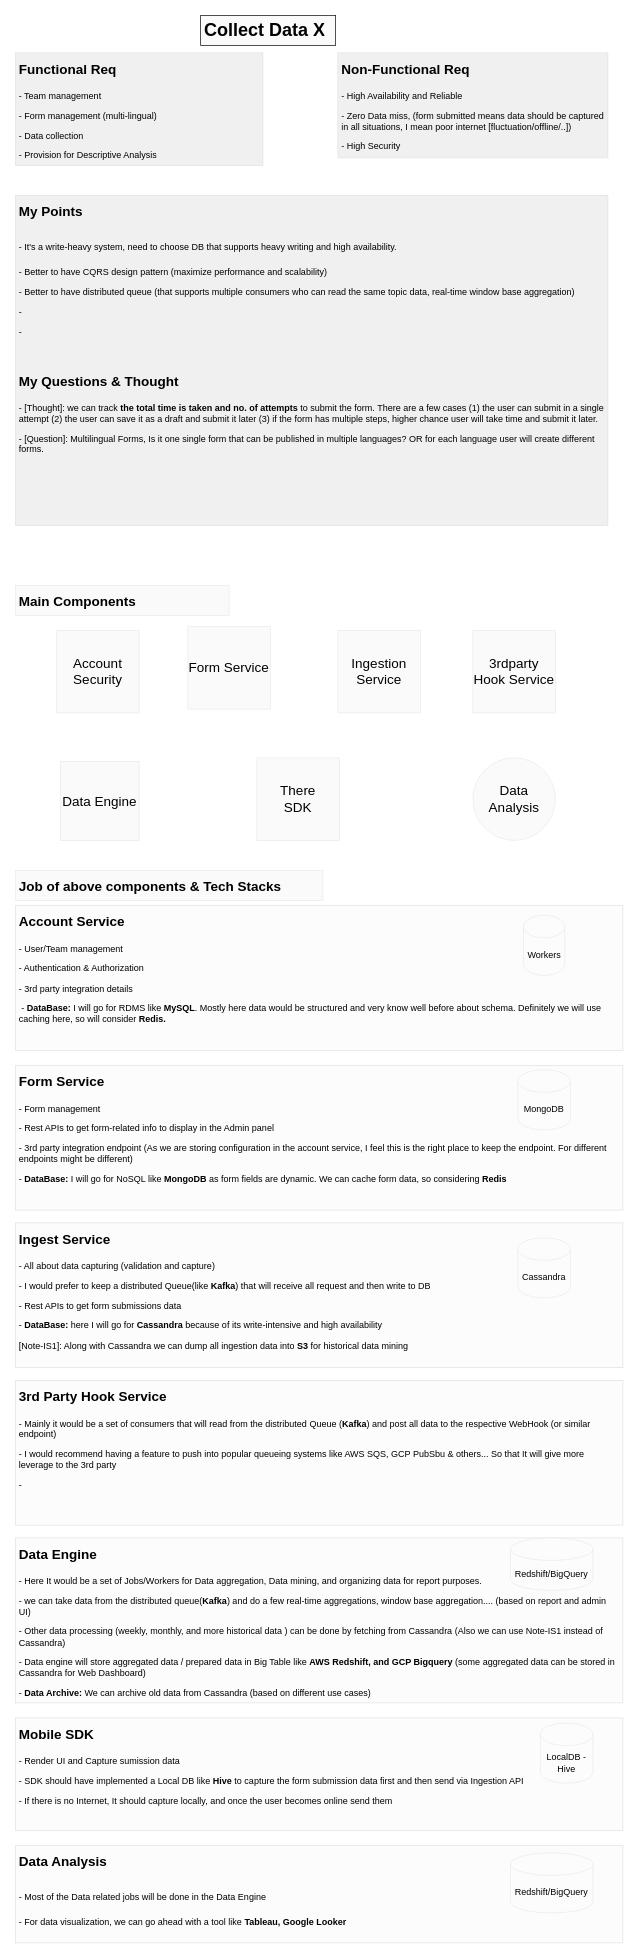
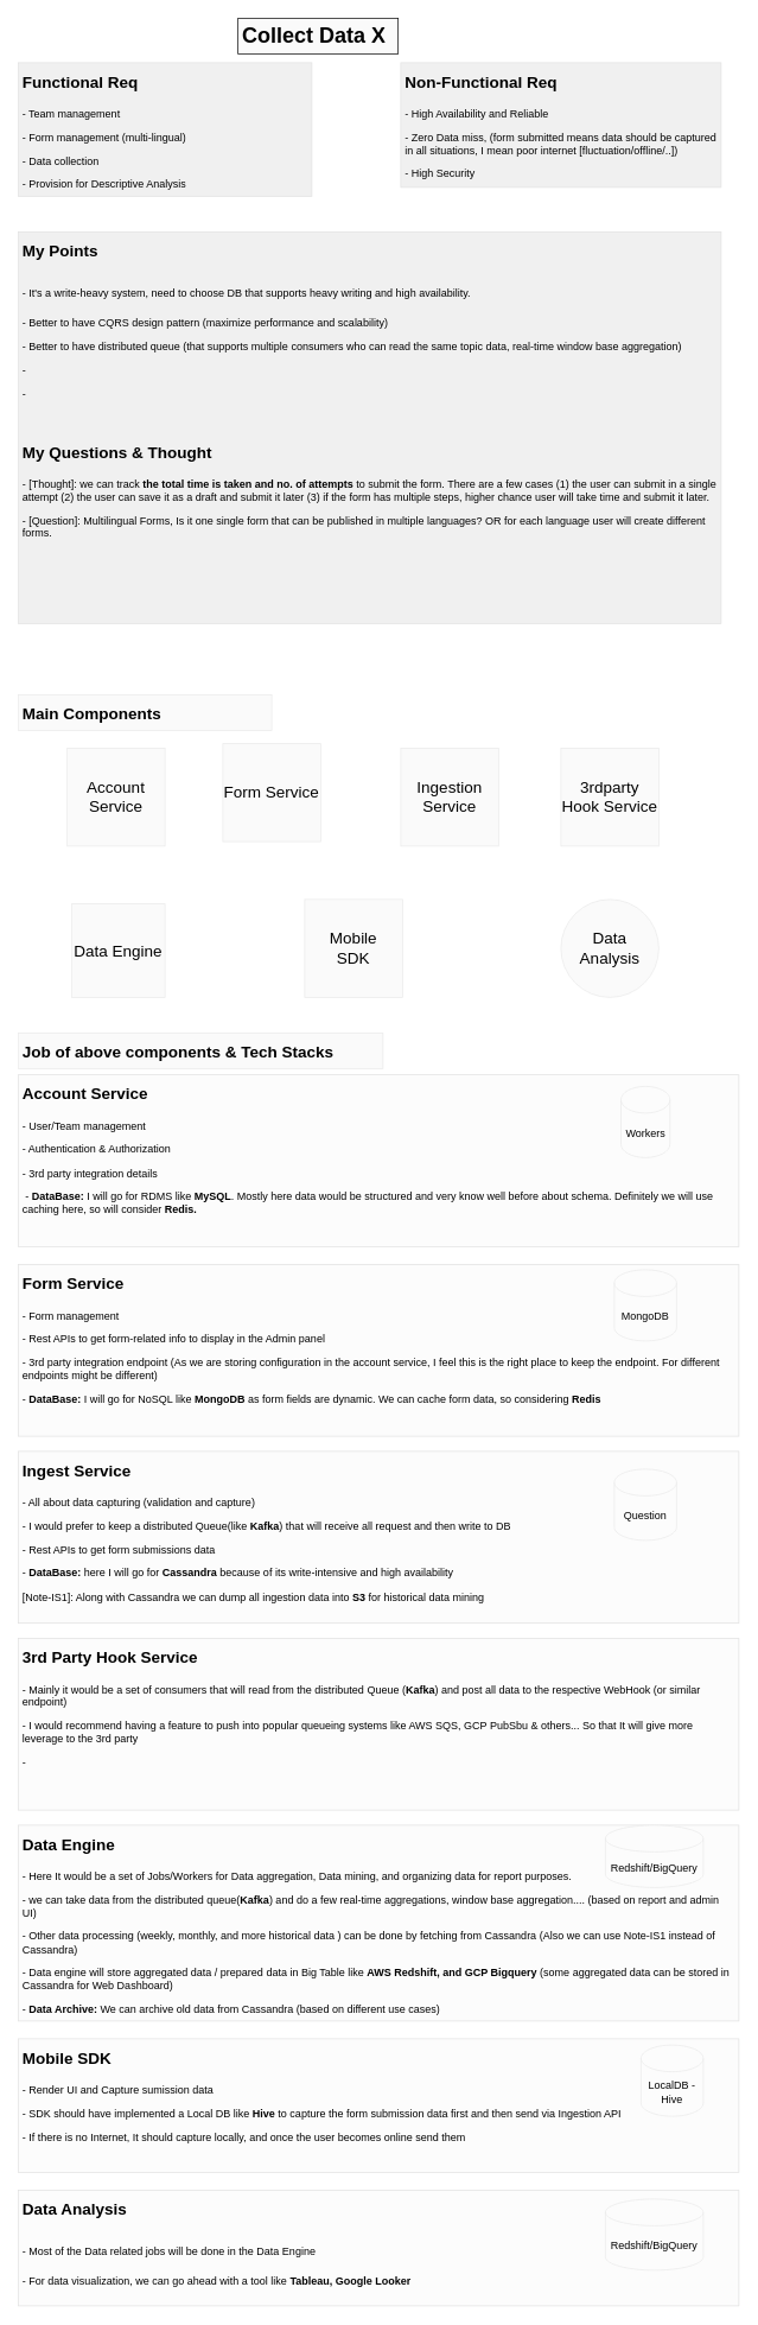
  <mxCell id="0" />
  <mxCell id="1" parent="0" />
  <mxCell id="2" value="&lt;h1&gt;&lt;font style=&quot;font-size: 18px;&quot;&gt;Functional Req&lt;/font&gt;&lt;/h1&gt;&lt;p&gt;- Team management&lt;/p&gt;&lt;p&gt;- Form management (multi-lingual)&lt;/p&gt;&lt;p&gt;- Data collection&lt;/p&gt;&lt;p&gt;- Provision for Descriptive Analysis&lt;/p&gt;" style="text;html=1;strokeColor=#E3E3E3;fillColor=#F0F0F0;spacing=5;spacingTop=-20;whiteSpace=wrap;overflow=hidden;rounded=0;" vertex="1" parent="1"><mxGeometry x="20" y="70" width="330" height="150" as="geometry" /></mxCell>
  <mxCell id="3" value="&lt;h1&gt;&lt;font style=&quot;font-size: 18px;&quot;&gt;Non-Functional Req&lt;/font&gt;&lt;/h1&gt;&lt;p&gt;- High Availability and Reliable&lt;/p&gt;&lt;p&gt;- Zero Data miss, (form submitted means data should be captured in all situations, I mean poor internet [fluctuation/offline/..])&lt;/p&gt;&lt;p&gt;- High Security&amp;nbsp;&lt;/p&gt;&lt;p&gt;&amp;nbsp;&lt;/p&gt;&lt;p&gt;&amp;nbsp;&lt;/p&gt;" style="text;html=1;strokeColor=#E3E3E3;fillColor=#F0F0F0;spacing=5;spacingTop=-20;whiteSpace=wrap;overflow=hidden;rounded=0;" vertex="1" parent="1"><mxGeometry x="450" y="70" width="360" height="140" as="geometry" /></mxCell>
  <mxCell id="4" value="&lt;h1&gt;Collect Data X&lt;/h1&gt;" style="text;html=1;strokeColor=#171717;fillColor=#FAFAFA;spacing=5;spacingTop=-20;whiteSpace=wrap;overflow=hidden;rounded=0;" vertex="1" parent="1"><mxGeometry x="267" y="20" width="180" height="40" as="geometry" /></mxCell>
  <mxCell id="5" value="&lt;h1&gt;&lt;span style=&quot;background-color: initial; font-size: 18px;&quot;&gt;My Points&lt;/span&gt;&lt;/h1&gt;&lt;h1&gt;&lt;span style=&quot;background-color: initial; font-size: 12px; font-weight: normal;&quot;&gt;- It's a write-heavy system, need to choose DB that supports heavy writing and high availability.&amp;nbsp;&lt;/span&gt;&lt;br&gt;&lt;/h1&gt;&lt;p&gt;- Better to have CQRS design pattern (maximize performance and scalability)&lt;/p&gt;&lt;p&gt;- Better to have distributed queue (that supports multiple consumers who can read the same topic data, real-time window base aggregation)&lt;/p&gt;&lt;p&gt;-&amp;nbsp;&lt;/p&gt;&lt;p&gt;-&amp;nbsp;&lt;/p&gt;&lt;p&gt;&lt;br&gt;&lt;/p&gt;&lt;h1&gt;&lt;span style=&quot;background-color: initial; font-size: 18px;&quot;&gt;My Questions &amp;amp; Thought&lt;/span&gt;&lt;/h1&gt;&lt;div&gt;&lt;p&gt;- [Thought]: we can track &lt;b&gt;the total time is taken and no. of attempts&lt;/b&gt; to submit the form. There are a few cases (1) the user can submit in a single attempt (2) the user can save it as a draft and submit it later (3) if the form has multiple steps, higher chance user will take time and submit it later.&lt;/p&gt;&lt;p&gt;- [Question]: Multilingual Forms, Is it one single form that can be published in multiple languages? OR for each language user will create different forms.&lt;/p&gt;&lt;p&gt;&lt;br&gt;&lt;/p&gt;&lt;p&gt;&amp;nbsp;&lt;/p&gt;&lt;/div&gt;&lt;div&gt;&lt;br&gt;&lt;/div&gt;" style="text;html=1;strokeColor=#E3E3E3;fillColor=#F0F0F0;spacing=5;spacingTop=-20;whiteSpace=wrap;overflow=hidden;rounded=0;" vertex="1" parent="1"><mxGeometry x="20" y="260" width="790" height="440" as="geometry" /></mxCell>
  <mxCell id="6" value="&lt;h1&gt;&lt;font style=&quot;font-size: 18px;&quot;&gt;Main Components&lt;/font&gt;&lt;/h1&gt;" style="text;html=1;strokeColor=#EBEBEB;fillColor=#FAFAFA;spacing=5;spacingTop=-20;whiteSpace=wrap;overflow=hidden;rounded=0;" vertex="1" parent="1"><mxGeometry x="20" y="780" width="285" height="40" as="geometry" /></mxCell>
  <mxCell id="7" value="Ingestion Service" style="whiteSpace=wrap;html=1;aspect=fixed;strokeColor=#EBEBEB;fontSize=18;fillColor=#FAFAFA;" vertex="1" parent="1"><mxGeometry x="450" y="840" width="110" height="110" as="geometry" /></mxCell>
  <mxCell id="8" value="Data Engine" style="whiteSpace=wrap;html=1;aspect=fixed;strokeColor=#EBEBEB;fontSize=18;fillColor=#FAFAFA;" vertex="1" parent="1"><mxGeometry x="80" y="1015" width="105" height="105" as="geometry" /></mxCell>
  <mxCell id="9" value="3rdparty Hook Service" style="whiteSpace=wrap;html=1;aspect=fixed;strokeColor=#EBEBEB;fontSize=18;fillColor=#FAFAFA;" vertex="1" parent="1"><mxGeometry x="630" y="840" width="110" height="110" as="geometry" /></mxCell>
- <mxCell id="10" value="There&lt;br&gt;SDK" style="whiteSpace=wrap;html=1;aspect=fixed;strokeColor=#EBEBEB;fontSize=18;fillColor=#FAFAFA;" vertex="1" parent="1"><mxGeometry x="342" y="1010" width="110" height="110" as="geometry" /></mxCell>
+ <mxCell id="10" value="Mobile&lt;br&gt;SDK" style="whiteSpace=wrap;html=1;aspect=fixed;strokeColor=#EBEBEB;fontSize=18;fillColor=#FAFAFA;" vertex="1" parent="1"><mxGeometry x="342" y="1010" width="110" height="110" as="geometry" /></mxCell>
  <mxCell id="11" value="Data Analysis" style="ellipse;whiteSpace=wrap;html=1;aspect=fixed;strokeColor=#EBEBEB;fontSize=18;fillColor=#FAFAFA;" vertex="1" parent="1"><mxGeometry x="630" y="1010" width="110" height="110" as="geometry" /></mxCell>
- <mxCell id="12" value="Account Security" style="whiteSpace=wrap;html=1;aspect=fixed;strokeColor=#EBEBEB;fontSize=18;fillColor=#FAFAFA;" vertex="1" parent="1"><mxGeometry x="75" y="840" width="110" height="110" as="geometry" /></mxCell>
+ <mxCell id="12" value="Account Service" style="whiteSpace=wrap;html=1;aspect=fixed;strokeColor=#EBEBEB;fontSize=18;fillColor=#FAFAFA;" vertex="1" parent="1"><mxGeometry x="75" y="840" width="110" height="110" as="geometry" /></mxCell>
  <mxCell id="13" value="Form Service" style="whiteSpace=wrap;html=1;aspect=fixed;strokeColor=#EBEBEB;fontSize=18;fillColor=#FAFAFA;" vertex="1" parent="1"><mxGeometry x="250" y="835" width="110" height="110" as="geometry" /></mxCell>
  <mxCell id="14" value="&lt;h1&gt;&lt;font style=&quot;font-size: 18px;&quot;&gt;Job of above components &amp;amp; Tech Stacks&lt;/font&gt;&lt;/h1&gt;" style="text;html=1;strokeColor=#EBEBEB;fillColor=#FAFAFA;spacing=5;spacingTop=-20;whiteSpace=wrap;overflow=hidden;rounded=0;" vertex="1" parent="1"><mxGeometry x="20" y="1160" width="410" height="40" as="geometry" /></mxCell>
  <mxCell id="15" value="&lt;h1&gt;&lt;font style=&quot;font-size: 18px;&quot;&gt;Account Service&lt;/font&gt;&lt;/h1&gt;&lt;p&gt;- User/Team management&lt;/p&gt;&lt;p&gt;- Authentication &amp;amp; Authorization&lt;/p&gt;&lt;p&gt;- 3rd party integration details&lt;/p&gt;&lt;p&gt;&amp;nbsp;- &lt;b&gt;DataBase:&amp;nbsp;&lt;/b&gt;&lt;span style=&quot;background-color: initial;&quot;&gt;I will go for RDMS like &lt;/span&gt;&lt;b style=&quot;background-color: initial;&quot;&gt;MySQL&lt;/b&gt;&lt;span style=&quot;background-color: initial;&quot;&gt;. Mostly here data would be structured and very know well before about schema. Definitely we will use caching here, so will consider &lt;b&gt;Redis.&lt;/b&gt;&lt;/span&gt;&lt;/p&gt;&lt;p&gt;&amp;nbsp;&lt;/p&gt;" style="text;html=1;strokeColor=#E3E3E3;fillColor=#FCFCFC;spacing=5;spacingTop=-20;whiteSpace=wrap;overflow=hidden;rounded=0;" vertex="1" parent="1"><mxGeometry x="20" y="1207" width="810" height="193" as="geometry" /></mxCell>
  <mxCell id="16" value="&lt;h1&gt;&lt;font style=&quot;font-size: 18px;&quot;&gt;Form Service&lt;/font&gt;&lt;/h1&gt;&lt;p&gt;- Form management&lt;/p&gt;&lt;p&gt;- Rest APIs to get form-related info to display in the Admin panel&lt;/p&gt;&lt;p&gt;- 3rd party integration endpoint (As we are storing configuration in the account service, I feel this is the right place to keep the endpoint. For different endpoints might be different)&lt;/p&gt;&lt;p&gt;- &lt;b&gt;DataBase:&lt;/b&gt; I will go for NoSQL like &lt;b&gt;MongoDB&lt;/b&gt; as form fields are dynamic. We can cache form data, so considering &lt;b&gt;Redis&lt;/b&gt;&lt;/p&gt;&lt;p&gt;&amp;nbsp;&lt;/p&gt;&lt;p&gt;&amp;nbsp;&lt;/p&gt;" style="text;html=1;strokeColor=#E3E3E3;fillColor=#FCFCFC;spacing=5;spacingTop=-20;whiteSpace=wrap;overflow=hidden;rounded=0;" vertex="1" parent="1"><mxGeometry x="20" y="1420" width="810" height="193" as="geometry" /></mxCell>
  <mxCell id="17" value="&lt;h1&gt;&lt;font style=&quot;font-size: 18px;&quot;&gt;Ingest Service&lt;/font&gt;&lt;/h1&gt;&lt;p&gt;- All about data capturing (validation and capture)&lt;/p&gt;&lt;p&gt;- I would prefer to keep a distributed Queue(like &lt;b&gt;Kafka&lt;/b&gt;) that will receive all request and then write to DB&lt;/p&gt;&lt;p&gt;- Rest APIs to get form submissions data&lt;/p&gt;&lt;p&gt;- &lt;b&gt;DataBase:&lt;/b&gt; here I will go for &lt;b&gt;Cassandra &lt;/b&gt;because of its write-intensive and high availability&amp;nbsp;&lt;/p&gt;&lt;p&gt;[Note-IS1]: Along with Cassandra we can dump all ingestion data into &lt;b&gt;S3 &lt;/b&gt;for historical data mining&lt;/p&gt;&lt;p&gt;&lt;br&gt;&lt;/p&gt;&lt;p&gt;&lt;br&gt;&lt;/p&gt;&lt;p&gt;&amp;nbsp;&lt;/p&gt;&lt;p&gt;&amp;nbsp;&lt;/p&gt;" style="text;html=1;strokeColor=#E3E3E3;fillColor=#FCFCFC;spacing=5;spacingTop=-20;whiteSpace=wrap;overflow=hidden;rounded=0;" vertex="1" parent="1"><mxGeometry x="20" y="1630" width="810" height="193" as="geometry" /></mxCell>
  <mxCell id="18" value="&lt;h1&gt;&lt;font style=&quot;font-size: 18px;&quot;&gt;3rd Party Hook Service&lt;/font&gt;&lt;/h1&gt;&lt;p&gt;- Mainly it would be a set of consumers that will read from the distributed Queue (&lt;b&gt;Kafka&lt;/b&gt;) and post all data to the respective WebHook (or similar endpoint)&lt;/p&gt;&lt;p&gt;- I would recommend having a feature to push into popular queueing systems like AWS SQS, GCP PubSbu &amp;amp; others... So that It will give more leverage to the 3rd party&amp;nbsp;&lt;/p&gt;&lt;p&gt;-&lt;/p&gt;&lt;p&gt;&lt;br&gt;&lt;/p&gt;&lt;p&gt;&amp;nbsp;&lt;/p&gt;&lt;p&gt;&amp;nbsp;&lt;/p&gt;" style="text;html=1;strokeColor=#E3E3E3;fillColor=#FCFCFC;spacing=5;spacingTop=-20;whiteSpace=wrap;overflow=hidden;rounded=0;" vertex="1" parent="1"><mxGeometry x="20" y="1840" width="810" height="193" as="geometry" /></mxCell>
  <mxCell id="19" value="&lt;h1&gt;&lt;font style=&quot;font-size: 18px;&quot;&gt;Data Engine&lt;/font&gt;&lt;/h1&gt;&lt;p&gt;- Here It would be a set of Jobs/Workers for Data aggregation, Data mining, and organizing data for report purposes.&lt;/p&gt;&lt;p&gt;- we can take data from the distributed queue(&lt;b&gt;Kafka&lt;/b&gt;) and do a few real-time aggregations, window base aggregation.... (based on report and admin UI)&lt;/p&gt;&lt;p&gt;- Other data processing (weekly, monthly, and more historical data ) can be done by fetching from Cassandra (Also we can use Note-IS1 instead of Cassandra)&amp;nbsp;&lt;/p&gt;&lt;p&gt;- Data engine will store aggregated data / prepared data in Big Table like &lt;b&gt;AWS Redshift, and GCP Bigquery &lt;/b&gt;(some aggregated data can be stored in Cassandra for Web Dashboard)&lt;/p&gt;&lt;p&gt;- &lt;b&gt;Data Archive:&lt;/b&gt; We can archive old data from Cassandra (based on different use cases)&lt;/p&gt;&lt;p&gt;&lt;br&gt;&lt;/p&gt;&lt;p&gt;&lt;br&gt;&lt;/p&gt;&lt;p&gt;&amp;nbsp;&lt;/p&gt;&lt;p&gt;&amp;nbsp;&lt;/p&gt;" style="text;html=1;strokeColor=#E3E3E3;fillColor=#FCFCFC;spacing=5;spacingTop=-20;whiteSpace=wrap;overflow=hidden;rounded=0;" vertex="1" parent="1"><mxGeometry x="20" y="2050" width="810" height="220" as="geometry" /></mxCell>
  <mxCell id="20" value="&lt;h1&gt;&lt;font style=&quot;font-size: 18px;&quot;&gt;Mobile SDK&lt;/font&gt;&lt;/h1&gt;&lt;p&gt;- Render UI and Capture sumission data&lt;/p&gt;&lt;p&gt;- SDK should have implemented a Local DB like &lt;b&gt;Hive &lt;/b&gt;to capture the form submission data first and then send via Ingestion API&lt;/p&gt;&lt;p&gt;- If there is no Internet, It should capture locally, and once the user becomes online send them&amp;nbsp;&lt;/p&gt;&lt;p&gt;&amp;nbsp;&lt;/p&gt;&lt;p&gt;&amp;nbsp;&lt;/p&gt;" style="text;html=1;strokeColor=#E3E3E3;fillColor=#FCFCFC;spacing=5;spacingTop=-20;whiteSpace=wrap;overflow=hidden;rounded=0;" vertex="1" parent="1"><mxGeometry x="20" y="2290" width="810" height="150" as="geometry" /></mxCell>
  <mxCell id="21" value="&lt;h1&gt;&lt;span style=&quot;background-color: initial; font-size: 18px;&quot;&gt;Data Analysis&lt;/span&gt;&lt;/h1&gt;&lt;h1&gt;&lt;span style=&quot;background-color: initial; font-size: 12px; font-weight: normal;&quot;&gt;- Most of the Data related jobs will be done in the Data Engine&lt;/span&gt;&lt;br&gt;&lt;/h1&gt;&lt;div&gt;&lt;span style=&quot;background-color: initial; font-size: 12px; font-weight: normal;&quot;&gt;- For data visualization, we can go ahead with a tool like &lt;/span&gt;&lt;span style=&quot;background-color: initial; font-size: 12px;&quot;&gt;&lt;b&gt;Tableau, Google Looker&lt;/b&gt;&lt;/span&gt;&lt;/div&gt;&lt;p&gt;&lt;br&gt;&lt;/p&gt;&lt;p&gt;&amp;nbsp;&lt;/p&gt;&lt;p&gt;&amp;nbsp;&lt;/p&gt;" style="text;html=1;strokeColor=#E3E3E3;fillColor=#FCFCFC;spacing=5;spacingTop=-20;whiteSpace=wrap;overflow=hidden;rounded=0;" vertex="1" parent="1"><mxGeometry x="20" y="2460" width="810" height="130" as="geometry" /></mxCell>
  <mxCell id="22" value="Workers" style="shape=cylinder3;whiteSpace=wrap;html=1;boundedLbl=1;backgroundOutline=1;size=15;strokeColor=#EBEBEB;fontSize=12;fillColor=#FCFCFC;" vertex="1" parent="1"><mxGeometry x="697.5" y="1220" width="55" height="80" as="geometry" /></mxCell>
  <mxCell id="23" value="MongoDB" style="shape=cylinder3;whiteSpace=wrap;html=1;boundedLbl=1;backgroundOutline=1;size=15;strokeColor=#EBEBEB;fontSize=12;fillColor=#FCFCFC;" vertex="1" parent="1"><mxGeometry x="690" y="1426" width="70" height="80" as="geometry" /></mxCell>
- <mxCell id="24" value="Cassandra" style="shape=cylinder3;whiteSpace=wrap;html=1;boundedLbl=1;backgroundOutline=1;size=15;strokeColor=#EBEBEB;fontSize=12;fillColor=#FCFCFC;" vertex="1" parent="1"><mxGeometry x="690" y="1650" width="70" height="80" as="geometry" /></mxCell>
+ <mxCell id="24" value="Question" style="shape=cylinder3;whiteSpace=wrap;html=1;boundedLbl=1;backgroundOutline=1;size=15;strokeColor=#EBEBEB;fontSize=12;fillColor=#FCFCFC;" vertex="1" parent="1"><mxGeometry x="690" y="1650" width="70" height="80" as="geometry" /></mxCell>
  <mxCell id="25" value="Redshift/BigQuery" style="shape=cylinder3;whiteSpace=wrap;html=1;boundedLbl=1;backgroundOutline=1;size=15;strokeColor=#EBEBEB;fontSize=12;fillColor=#FCFCFC;" vertex="1" parent="1"><mxGeometry x="680" y="2470" width="110" height="80" as="geometry" /></mxCell>
  <mxCell id="26" value="Redshift/BigQuery" style="shape=cylinder3;whiteSpace=wrap;html=1;boundedLbl=1;backgroundOutline=1;size=15;strokeColor=#EBEBEB;fontSize=12;fillColor=#FCFCFC;" vertex="1" parent="1"><mxGeometry x="680" y="2050" width="110" height="70" as="geometry" /></mxCell>
  <mxCell id="27" value="LocalDB - Hive" style="shape=cylinder3;whiteSpace=wrap;html=1;boundedLbl=1;backgroundOutline=1;size=15;strokeColor=#EBEBEB;fontSize=12;fillColor=#FCFCFC;" vertex="1" parent="1"><mxGeometry x="720" y="2297" width="70" height="80" as="geometry" /></mxCell>
